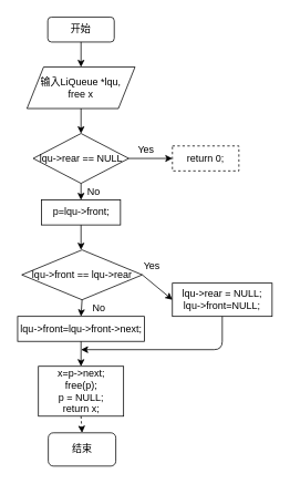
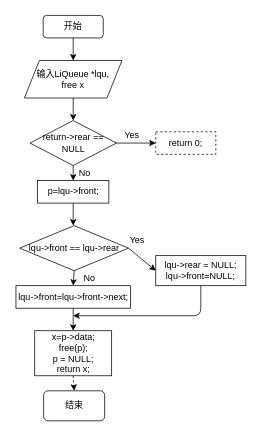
  <mxCell id="0" />
  <mxCell id="1" parent="0" />
  <mxCell id="2" value="开始" style="rounded=1;whiteSpace=wrap;html=1;" vertex="1" parent="1"><mxGeometry x="57" y="20" width="80" height="30" as="geometry" /></mxCell>
  <mxCell id="3" value="输入LiQueue *lqu,&lt;br&gt;free x" style="shape=parallelogram;perimeter=parallelogramPerimeter;whiteSpace=wrap;html=1;fixedSize=1;" vertex="1" parent="1"><mxGeometry x="32" y="80" width="130" height="50" as="geometry" /></mxCell>
- <mxCell id="4" value="lqu-&amp;gt;rear == NULL" style="rhombus;whiteSpace=wrap;html=1;" vertex="1" parent="1"><mxGeometry x="39.5" y="160" width="115" height="60" as="geometry" /></mxCell>
+ <mxCell id="4" value="return-&amp;gt;rear == NULL" style="rhombus;whiteSpace=wrap;html=1;" vertex="1" parent="1"><mxGeometry x="39.5" y="160" width="115" height="60" as="geometry" /></mxCell>
  <mxCell id="5" value="return 0;" style="rounded=0;whiteSpace=wrap;html=1;dashed=1;" vertex="1" parent="1"><mxGeometry x="207" y="175" width="80" height="30" as="geometry" /></mxCell>
  <mxCell id="6" value="p=lqu-&amp;gt;front;" style="rounded=0;whiteSpace=wrap;html=1;" vertex="1" parent="1"><mxGeometry x="49.5" y="240" width="95" height="30" as="geometry" /></mxCell>
  <mxCell id="7" value="lqu-&amp;gt;front == lqu-&amp;gt;rear" style="rhombus;whiteSpace=wrap;html=1;" vertex="1" parent="1"><mxGeometry x="25.75" y="300" width="145" height="60" as="geometry" /></mxCell>
  <mxCell id="8" value="lqu-&amp;gt;rear = NULL;&lt;br&gt;lqu-&amp;gt;front=NULL;" style="rounded=0;whiteSpace=wrap;html=1;" vertex="1" parent="1"><mxGeometry x="207" y="340" width="120" height="40" as="geometry" /></mxCell>
  <mxCell id="9" value="lqu-&amp;gt;front=lqu-&amp;gt;front-&amp;gt;next;" style="rounded=0;whiteSpace=wrap;html=1;" vertex="1" parent="1"><mxGeometry x="20.75" y="380" width="152.5" height="30" as="geometry" /></mxCell>
- <mxCell id="10" value="x=p-&amp;gt;next;&lt;br&gt;free(p);&lt;br&gt;p = NULL;&lt;br&gt;return x;" style="rounded=0;whiteSpace=wrap;html=1;" vertex="1" parent="1"><mxGeometry x="45.75" y="440" width="102.5" height="60" as="geometry" /></mxCell>
+ <mxCell id="10" value="x=p-&amp;gt;data;&lt;br&gt;free(p);&lt;br&gt;p = NULL;&lt;br&gt;return x;" style="rounded=0;whiteSpace=wrap;html=1;" vertex="1" parent="1"><mxGeometry x="45.75" y="440" width="102.5" height="60" as="geometry" /></mxCell>
  <mxCell id="11" value="结束" style="rounded=1;whiteSpace=wrap;html=1;" vertex="1" parent="1"><mxGeometry x="57.63" y="520" width="81.25" height="40" as="geometry" /></mxCell>
  <mxCell id="12" value="" style="endArrow=classic;html=1;exitX=0.5;exitY=1;exitDx=0;exitDy=0;entryX=0.5;entryY=0;entryDx=0;entryDy=0;" edge="1" parent="1" source="2" target="3"><mxGeometry width="50" height="50" relative="1" as="geometry"><mxPoint x="127" y="140" as="sourcePoint" /><mxPoint x="177" y="90" as="targetPoint" /></mxGeometry></mxCell>
  <mxCell id="13" value="" style="endArrow=classic;html=1;exitX=0.5;exitY=1;exitDx=0;exitDy=0;" edge="1" parent="1" source="3"><mxGeometry width="50" height="50" relative="1" as="geometry"><mxPoint x="127" y="140" as="sourcePoint" /><mxPoint x="97" y="160" as="targetPoint" /></mxGeometry></mxCell>
  <mxCell id="14" value="" style="endArrow=classic;html=1;exitX=0.5;exitY=1;exitDx=0;exitDy=0;entryX=0.5;entryY=0;entryDx=0;entryDy=0;" edge="1" parent="1" source="4" target="6"><mxGeometry width="50" height="50" relative="1" as="geometry"><mxPoint x="127" y="160" as="sourcePoint" /><mxPoint x="177" y="110" as="targetPoint" /></mxGeometry></mxCell>
  <mxCell id="15" value="" style="endArrow=classic;html=1;exitX=0.5;exitY=1;exitDx=0;exitDy=0;" edge="1" parent="1" source="6"><mxGeometry width="50" height="50" relative="1" as="geometry"><mxPoint x="127" y="190" as="sourcePoint" /><mxPoint x="97" y="300" as="targetPoint" /></mxGeometry></mxCell>
  <mxCell id="16" value="" style="endArrow=classic;html=1;exitX=0.5;exitY=1;exitDx=0;exitDy=0;entryX=0.5;entryY=0;entryDx=0;entryDy=0;" edge="1" parent="1" source="7" target="9"><mxGeometry width="50" height="50" relative="1" as="geometry"><mxPoint x="127" y="300" as="sourcePoint" /><mxPoint x="177" y="250" as="targetPoint" /></mxGeometry></mxCell>
  <mxCell id="17" value="" style="endArrow=classic;html=1;" edge="1" parent="1" target="10"><mxGeometry width="50" height="50" relative="1" as="geometry"><mxPoint x="97" y="410" as="sourcePoint" /><mxPoint x="177" y="290" as="targetPoint" /></mxGeometry></mxCell>
  <mxCell id="18" value="" style="endArrow=classic;html=1;exitX=0.5;exitY=1;exitDx=0;exitDy=0;entryX=0.5;entryY=0;entryDx=0;entryDy=0;dashed=1;" edge="1" parent="1" source="10" target="11"><mxGeometry width="50" height="50" relative="1" as="geometry"><mxPoint x="127" y="390" as="sourcePoint" /><mxPoint x="177" y="340" as="targetPoint" /></mxGeometry></mxCell>
  <mxCell id="19" value="" style="endArrow=classic;html=1;exitX=1;exitY=0.5;exitDx=0;exitDy=0;entryX=0;entryY=0.5;entryDx=0;entryDy=0;" edge="1" parent="1" source="4" target="5"><mxGeometry width="50" height="50" relative="1" as="geometry"><mxPoint x="127" y="320" as="sourcePoint" /><mxPoint x="207" y="200" as="targetPoint" /></mxGeometry></mxCell>
  <mxCell id="20" value="Yes" style="text;html=1;align=center;verticalAlign=middle;resizable=0;points=[];autosize=1;strokeColor=none;fillColor=none;" vertex="1" parent="1"><mxGeometry x="154.5" y="170" width="40" height="20" as="geometry" /></mxCell>
  <mxCell id="21" value="No" style="text;html=1;align=center;verticalAlign=middle;resizable=0;points=[];autosize=1;strokeColor=none;fillColor=none;" vertex="1" parent="1"><mxGeometry x="97" y="220" width="30" height="20" as="geometry" /></mxCell>
  <mxCell id="22" value="" style="endArrow=classic;html=1;exitX=1;exitY=0.5;exitDx=0;exitDy=0;entryX=0;entryY=0.5;entryDx=0;entryDy=0;" edge="1" parent="1" source="7" target="8"><mxGeometry width="50" height="50" relative="1" as="geometry"><mxPoint x="127" y="320" as="sourcePoint" /><mxPoint x="177" y="270" as="targetPoint" /></mxGeometry></mxCell>
  <mxCell id="23" value="Yes" style="text;html=1;align=center;verticalAlign=middle;resizable=0;points=[];autosize=1;strokeColor=none;fillColor=none;" vertex="1" parent="1"><mxGeometry x="162" y="310" width="40" height="20" as="geometry" /></mxCell>
  <mxCell id="24" value="No" style="text;html=1;strokeColor=none;fillColor=none;align=center;verticalAlign=middle;whiteSpace=wrap;rounded=0;" vertex="1" parent="1"><mxGeometry x="98.88" y="360" width="40" height="20" as="geometry" /></mxCell>
  <mxCell id="25" value="" style="endArrow=classic;html=1;exitX=0.5;exitY=1;exitDx=0;exitDy=0;" edge="1" parent="1" source="8"><mxGeometry width="50" height="50" relative="1" as="geometry"><mxPoint x="127" y="330" as="sourcePoint" /><mxPoint x="97" y="420" as="targetPoint" /><Array as="points"><mxPoint x="267" y="420" /></Array></mxGeometry></mxCell>
